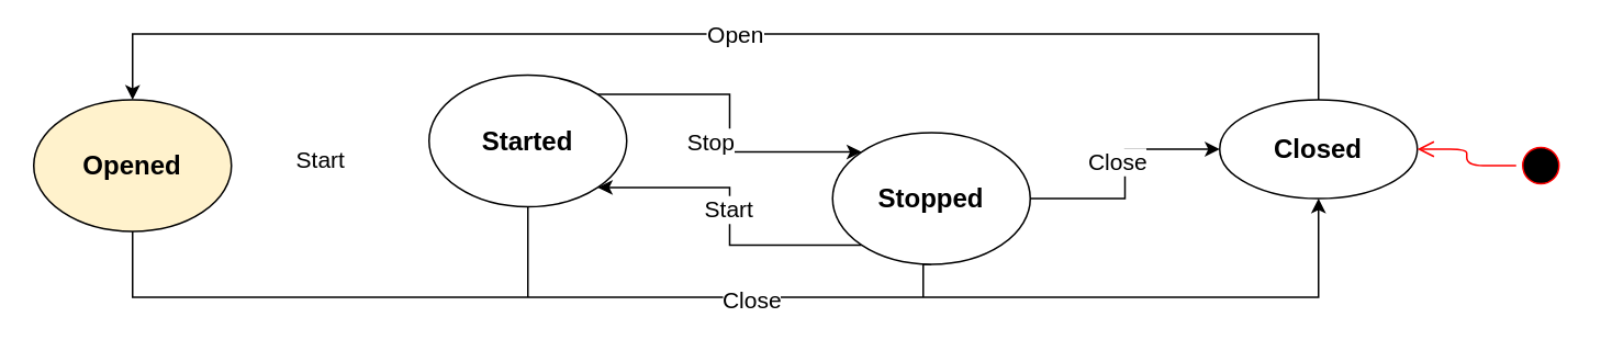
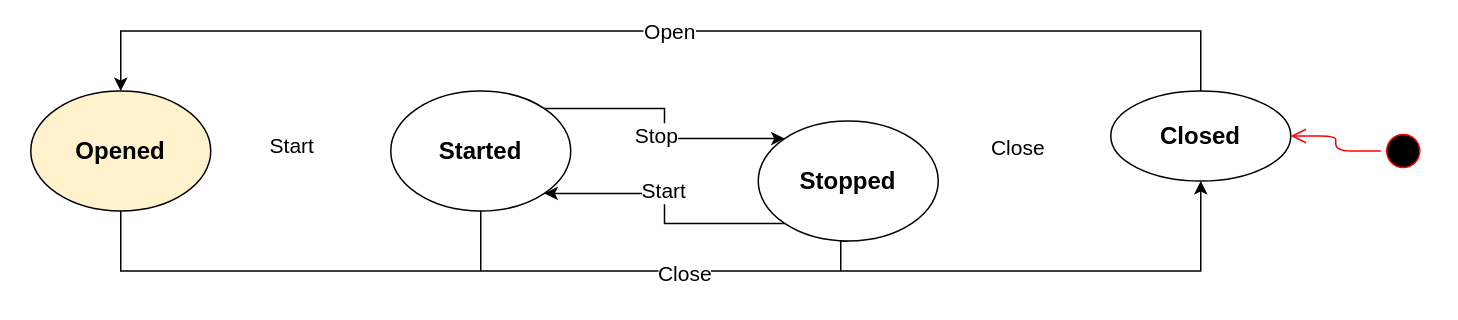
  <mxCell id="0" />
  <mxCell id="1" parent="0" />
  <mxCell id="2" style="edgeStyle=orthogonalEdgeStyle;rounded=0;orthogonalLoop=1;jettySize=auto;html=1;exitX=0.5;exitY=1;exitDx=0;exitDy=0;entryX=0.5;entryY=1;entryDx=0;entryDy=0;" edge="1" parent="1" source="4" target="15"><mxGeometry relative="1" as="geometry"><Array as="points"><mxPoint x="80" y="180" /><mxPoint x="800" y="180" /></Array></mxGeometry></mxCell>
  <mxCell id="3" value="&lt;font style=&quot;font-size: 14px&quot;&gt;Close&lt;/font&gt;" style="text;html=1;align=center;verticalAlign=middle;resizable=0;points=[];;labelBackgroundColor=#ffffff;fontStyle=0" vertex="1" connectable="0" parent="2"><mxGeometry x="0.028" y="-1" relative="1" as="geometry"><mxPoint x="-6" as="offset" /></mxGeometry></mxCell>
  <mxCell id="4" value="&lt;font style=&quot;font-size: 16px&quot;&gt;&lt;b&gt;Opened&lt;/b&gt;&lt;/font&gt;" style="ellipse;whiteSpace=wrap;html=1;fillColor=#fff2cc;" vertex="1" parent="1"><mxGeometry y="60" width="120" height="80" as="geometry" x="20" /></mxCell>
  <mxCell id="5" style="edgeStyle=orthogonalEdgeStyle;rounded=0;orthogonalLoop=1;jettySize=auto;html=1;exitX=1;exitY=0;exitDx=0;exitDy=0;entryX=0;entryY=0;entryDx=0;entryDy=0;" edge="1" parent="1" source="8" target="12"><mxGeometry relative="1" as="geometry" /></mxCell>
  <mxCell id="6" value="Stop" style="text;html=1;align=center;verticalAlign=middle;resizable=0;points=[];;labelBackgroundColor=#ffffff;fontSize=14;fontStyle=0" vertex="1" connectable="0" parent="5"><mxGeometry x="0.154" y="-2" relative="1" as="geometry"><mxPoint x="-10" y="-4" as="offset" /></mxGeometry></mxCell>
  <mxCell id="7" style="edgeStyle=orthogonalEdgeStyle;rounded=0;orthogonalLoop=1;jettySize=auto;html=1;exitX=0.5;exitY=1;exitDx=0;exitDy=0;endArrow=none;endFill=0;" edge="1" parent="1" source="8"><mxGeometry relative="1" as="geometry"><mxPoint x="320" y="180" as="targetPoint" /></mxGeometry></mxCell>
- <mxCell id="8" value="&lt;font style=&quot;font-size: 16px&quot;&gt;&lt;b&gt;Started&lt;/b&gt;&lt;/font&gt;" style="ellipse;whiteSpace=wrap;html=1;" vertex="1" parent="1"><mxGeometry x="260" y="45" width="120" height="80" as="geometry" /></mxCell>
+ <mxCell id="8" value="&lt;font style=&quot;font-size: 16px&quot;&gt;&lt;b&gt;Started&lt;/b&gt;&lt;/font&gt;" style="ellipse;whiteSpace=wrap;html=1;" vertex="1" parent="1"><mxGeometry x="260" y="60" width="120" height="80" as="geometry" /></mxCell>
  <mxCell id="9" style="edgeStyle=orthogonalEdgeStyle;rounded=0;orthogonalLoop=1;jettySize=auto;html=1;exitX=0;exitY=1;exitDx=0;exitDy=0;entryX=1;entryY=1;entryDx=0;entryDy=0;" edge="1" parent="1" source="12" target="8"><mxGeometry relative="1" as="geometry" /></mxCell>
- <mxCell id="10" style="edgeStyle=orthogonalEdgeStyle;rounded=0;orthogonalLoop=1;jettySize=auto;html=1;exitX=1;exitY=0.5;exitDx=0;exitDy=0;entryX=0;entryY=0.5;entryDx=0;entryDy=0;" edge="1" parent="1" source="12" target="15"><mxGeometry relative="1" as="geometry" /></mxCell>
  <mxCell id="11" style="edgeStyle=orthogonalEdgeStyle;rounded=0;orthogonalLoop=1;jettySize=auto;html=1;exitX=0.5;exitY=1;exitDx=0;exitDy=0;endArrow=none;endFill=0;" edge="1" parent="1" source="12"><mxGeometry relative="1" as="geometry"><mxPoint x="560" y="180" as="targetPoint" /></mxGeometry></mxCell>
  <mxCell id="12" value="&lt;font style=&quot;font-size: 16px&quot;&gt;&lt;b&gt;Stopped&lt;/b&gt;&lt;/font&gt;" style="ellipse;whiteSpace=wrap;html=1;" vertex="1" parent="1"><mxGeometry x="505" y="80" width="120" height="80" as="geometry" /></mxCell>
  <mxCell id="13" style="edgeStyle=orthogonalEdgeStyle;rounded=0;orthogonalLoop=1;jettySize=auto;html=1;exitX=0.5;exitY=0;exitDx=0;exitDy=0;entryX=0.5;entryY=0;entryDx=0;entryDy=0;" edge="1" parent="1" source="15" target="4"><mxGeometry relative="1" as="geometry"><mxPoint x="80" y="50" as="targetPoint" /><Array as="points"><mxPoint x="800" y="20" /><mxPoint x="80" y="20" /></Array></mxGeometry></mxCell>
  <mxCell id="14" value="Open" style="text;html=1;align=center;verticalAlign=middle;resizable=0;points=[];;labelBackgroundColor=#ffffff;fontSize=14;fontStyle=0" vertex="1" connectable="0" parent="13"><mxGeometry x="-0.037" y="2" relative="1" as="geometry"><mxPoint x="-10" y="-2" as="offset" /></mxGeometry></mxCell>
  <mxCell id="15" value="&lt;font style=&quot;font-size: 16px&quot;&gt;&lt;b&gt;Closed&lt;/b&gt;&lt;/font&gt;" style="ellipse;whiteSpace=wrap;html=1;" vertex="1" parent="1"><mxGeometry x="740" y="60" width="120" height="60" as="geometry" /></mxCell>
  <mxCell id="16" value="Start" style="text;html=1;align=center;verticalAlign=middle;resizable=0;points=[];;labelBackgroundColor=#ffffff;fontSize=14;fontStyle=0" vertex="1" connectable="0" parent="1"><mxGeometry x="448" y="130" as="geometry"><mxPoint x="-7" y="-4" as="offset" /></mxGeometry></mxCell>
  <mxCell id="17" value="Start" style="text;html=1;align=center;verticalAlign=middle;resizable=0;points=[];;labelBackgroundColor=#ffffff;fontSize=14;fontStyle=0" vertex="1" connectable="0" parent="1"><mxGeometry x="200" y="100" as="geometry"><mxPoint x="-7" y="-4" as="offset" /></mxGeometry></mxCell>
  <mxCell id="18" value="&lt;font style=&quot;font-size: 14px&quot;&gt;Close&lt;/font&gt;" style="text;html=1;align=center;verticalAlign=middle;resizable=0;points=[];;labelBackgroundColor=#ffffff;fontStyle=0" vertex="1" connectable="0" parent="1"><mxGeometry x="455" y="191" as="geometry"><mxPoint x="222" y="-94" as="offset" /></mxGeometry></mxCell>
  <mxCell id="19" value="" style="ellipse;html=1;shape=startState;fillColor=#000000;strokeColor=#ff0000;fontSize=14;" vertex="1" parent="1"><mxGeometry x="920" y="85" width="30" height="30" as="geometry" /></mxCell>
  <mxCell id="20" value="" style="edgeStyle=orthogonalEdgeStyle;html=1;verticalAlign=bottom;endArrow=open;endSize=8;strokeColor=#ff0000;fontSize=14;entryX=1;entryY=0.5;entryDx=0;entryDy=0;" edge="1" source="19" parent="1" target="15"><mxGeometry relative="1" as="geometry"><mxPoint x="880" y="140.003" as="targetPoint" /></mxGeometry></mxCell>
